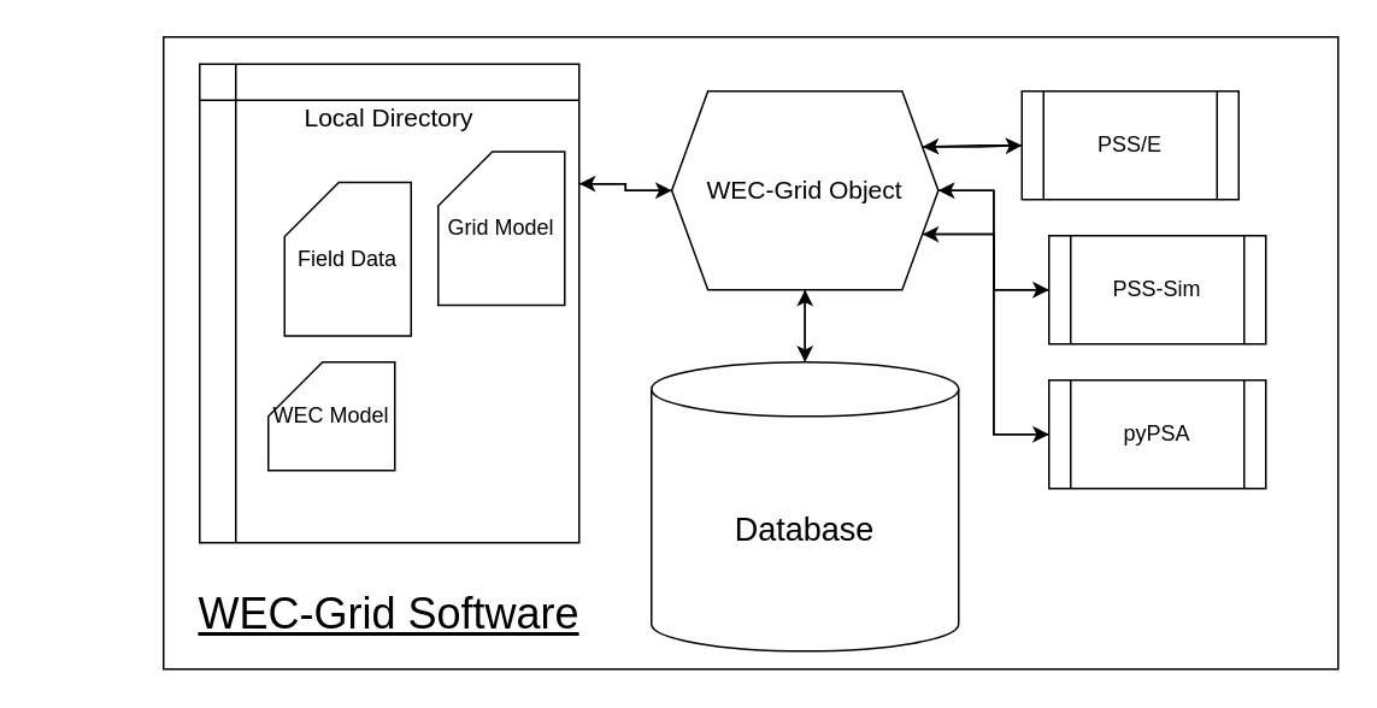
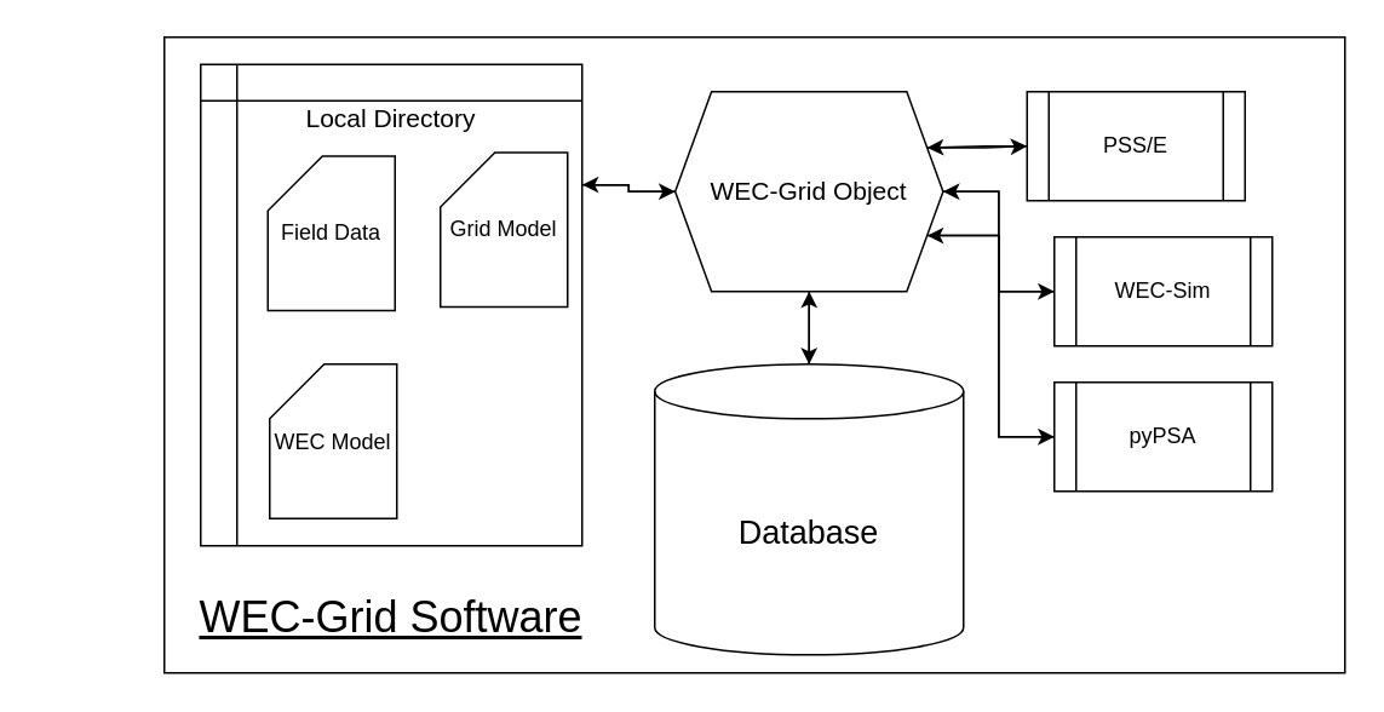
  <mxCell id="0" />
  <mxCell id="1" parent="0" />
  <mxCell id="2" value="" style="rounded=0.01;whiteSpace=wrap;html=1;" vertex="1" parent="1"><mxGeometry x="90" y="20" width="650" height="350" as="geometry" /></mxCell>
  <mxCell id="3" value="&lt;font style=&quot;font-size: 24px;&quot;&gt;&lt;u&gt;WEC-Grid Software&lt;/u&gt;&lt;/font&gt;" style="text;html=1;align=center;verticalAlign=middle;whiteSpace=wrap;rounded=0;" vertex="1" parent="1"><mxGeometry x="20" y="320" width="390" height="40" as="geometry" /></mxCell>
  <mxCell id="4" style="edgeStyle=orthogonalEdgeStyle;rounded=0;orthogonalLoop=1;jettySize=auto;html=1;entryX=0.5;entryY=1;entryDx=0;entryDy=0;" edge="1" parent="1" source="5" target="11"><mxGeometry relative="1" as="geometry" /></mxCell>
  <mxCell id="5" value="&lt;font style=&quot;font-size: 18px;&quot;&gt;Database&lt;/font&gt;" style="shape=cylinder3;whiteSpace=wrap;html=1;boundedLbl=1;backgroundOutline=1;size=15;" vertex="1" parent="1"><mxGeometry x="360" y="200" width="170" height="160" as="geometry" /></mxCell>
  <mxCell id="6" style="edgeStyle=orthogonalEdgeStyle;rounded=0;orthogonalLoop=1;jettySize=auto;html=1;exitX=0.5;exitY=1;exitDx=0;exitDy=0;" edge="1" parent="1" source="11" target="5"><mxGeometry relative="1" as="geometry" /></mxCell>
  <mxCell id="7" style="edgeStyle=orthogonalEdgeStyle;rounded=0;orthogonalLoop=1;jettySize=auto;html=1;exitX=1;exitY=0.25;exitDx=0;exitDy=0;entryX=0;entryY=0.5;entryDx=0;entryDy=0;" edge="1" parent="1" source="11" target="13"><mxGeometry relative="1" as="geometry" /></mxCell>
  <mxCell id="8" style="edgeStyle=orthogonalEdgeStyle;rounded=0;orthogonalLoop=1;jettySize=auto;html=1;entryX=0;entryY=0.5;entryDx=0;entryDy=0;" edge="1" parent="1" source="11" target="23"><mxGeometry relative="1" as="geometry" /></mxCell>
  <mxCell id="9" style="edgeStyle=orthogonalEdgeStyle;rounded=0;orthogonalLoop=1;jettySize=auto;html=1;exitX=0;exitY=0.5;exitDx=0;exitDy=0;entryX=1;entryY=0.25;entryDx=0;entryDy=0;" edge="1" parent="1" source="11" target="17"><mxGeometry relative="1" as="geometry" /></mxCell>
  <mxCell id="10" style="edgeStyle=orthogonalEdgeStyle;rounded=0;orthogonalLoop=1;jettySize=auto;html=1;exitX=1;exitY=0.75;exitDx=0;exitDy=0;entryX=0;entryY=0.5;entryDx=0;entryDy=0;" edge="1" parent="1" source="11" target="15"><mxGeometry relative="1" as="geometry" /></mxCell>
  <mxCell id="11" value="&lt;font style=&quot;font-size: 14px;&quot;&gt;WEC-Grid Object&lt;/font&gt;" style="shape=hexagon;perimeter=hexagonPerimeter2;whiteSpace=wrap;html=1;fixedSize=1;" vertex="1" parent="1"><mxGeometry x="371.25" y="50" width="147.5" height="110" as="geometry" /></mxCell>
  <mxCell id="12" style="edgeStyle=orthogonalEdgeStyle;rounded=0;orthogonalLoop=1;jettySize=auto;html=1;exitX=0;exitY=0.5;exitDx=0;exitDy=0;entryX=1;entryY=0.25;entryDx=0;entryDy=0;" edge="1" parent="1" source="13" target="11"><mxGeometry relative="1" as="geometry" /></mxCell>
  <mxCell id="13" value="PSS/E" style="shape=process;whiteSpace=wrap;html=1;backgroundOutline=1;" vertex="1" parent="1"><mxGeometry x="565" y="50" width="120" height="60" as="geometry" /></mxCell>
  <mxCell id="14" style="edgeStyle=orthogonalEdgeStyle;rounded=0;orthogonalLoop=1;jettySize=auto;html=1;exitX=0;exitY=0.5;exitDx=0;exitDy=0;entryX=1;entryY=0.75;entryDx=0;entryDy=0;" edge="1" parent="1" source="15" target="11"><mxGeometry relative="1" as="geometry" /></mxCell>
- <mxCell id="15" value="PSS-Sim" style="shape=process;whiteSpace=wrap;html=1;backgroundOutline=1;" vertex="1" parent="1"><mxGeometry x="580" y="130" width="120" height="60" as="geometry" /></mxCell>
+ <mxCell id="15" value="WEC-Sim" style="shape=process;whiteSpace=wrap;html=1;backgroundOutline=1;" vertex="1" parent="1"><mxGeometry x="580" y="130" width="120" height="60" as="geometry" /></mxCell>
  <mxCell id="16" style="edgeStyle=orthogonalEdgeStyle;rounded=0;orthogonalLoop=1;jettySize=auto;html=1;exitX=1;exitY=0.25;exitDx=0;exitDy=0;entryX=0;entryY=0.5;entryDx=0;entryDy=0;" edge="1" parent="1" source="17" target="11"><mxGeometry relative="1" as="geometry" /></mxCell>
  <mxCell id="17" value="" style="shape=internalStorage;whiteSpace=wrap;html=1;backgroundOutline=1;" vertex="1" parent="1"><mxGeometry x="110" y="35" width="210" height="265" as="geometry" /></mxCell>
  <mxCell id="18" value="&lt;font style=&quot;font-size: 14px;&quot;&gt;Local Directory&lt;/font&gt;" style="text;html=1;align=center;verticalAlign=middle;whiteSpace=wrap;rounded=0;" vertex="1" parent="1"><mxGeometry x="160" y="50" width="110" height="30" as="geometry" /></mxCell>
- <mxCell id="19" value="Field Data" style="shape=card;whiteSpace=wrap;html=1;" vertex="1" parent="1"><mxGeometry x="157" y="100.5" width="70" height="85" as="geometry" /></mxCell>
+ <mxCell id="19" value="Field Data" style="shape=card;whiteSpace=wrap;html=1;" vertex="1" parent="1"><mxGeometry x="147" y="85.5" width="70" height="85" as="geometry" /></mxCell>
  <mxCell id="20" value="Grid Model" style="shape=card;whiteSpace=wrap;html=1;" vertex="1" parent="1"><mxGeometry x="242" y="83.5" width="70" height="85" as="geometry" /></mxCell>
- <mxCell id="21" value="WEC Model" style="shape=card;whiteSpace=wrap;html=1;" vertex="1" parent="1"><mxGeometry x="148" y="200" width="70" height="60" as="geometry" /></mxCell>
+ <mxCell id="21" value="WEC Model" style="shape=card;whiteSpace=wrap;html=1;" vertex="1" parent="1"><mxGeometry x="148" y="200" width="70" height="85" as="geometry" /></mxCell>
  <mxCell id="22" style="edgeStyle=orthogonalEdgeStyle;rounded=0;orthogonalLoop=1;jettySize=auto;html=1;exitX=0;exitY=0.5;exitDx=0;exitDy=0;entryX=1;entryY=0.5;entryDx=0;entryDy=0;" edge="1" parent="1" source="23" target="11"><mxGeometry relative="1" as="geometry" /></mxCell>
  <mxCell id="23" value="pyPSA" style="shape=process;whiteSpace=wrap;html=1;backgroundOutline=1;" vertex="1" parent="1"><mxGeometry x="580" y="210" width="120" height="60" as="geometry" /></mxCell>
